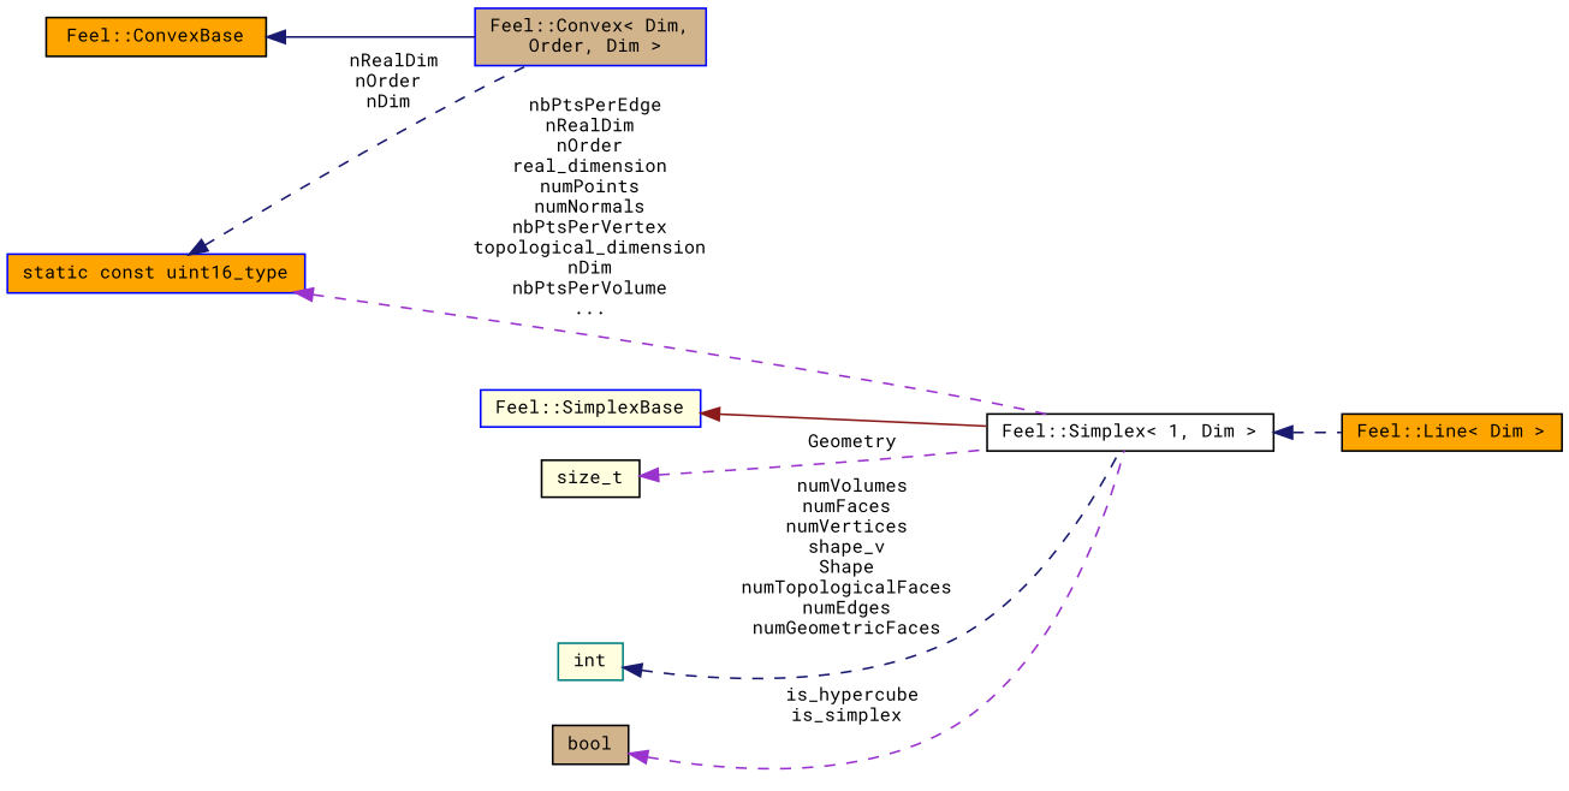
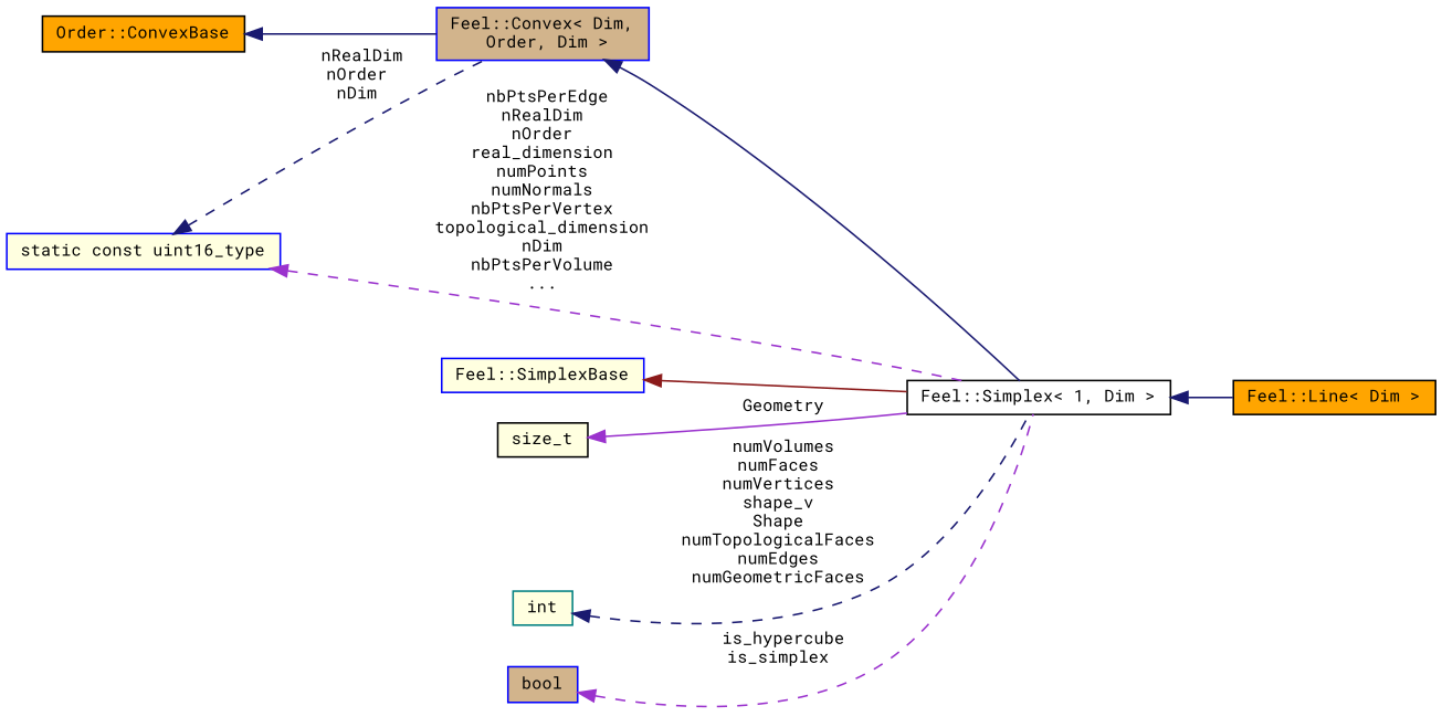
  digraph {
    fontname="Roboto Mono"
    rankdir=LR
    node [color=black fillcolor=orange fontname="Roboto Mono" fontsize=10 shape=record style=filled]
    edge [color=midnightblue dir=back fontname="Roboto Mono" fontsize=10 labelfontname=Helvetica labelfontsize=10 style=dashed]
    n1 [fontcolor=black height=0.2 label="Feel::Line\< Dim \>" width=0.4]
    n2 [fillcolor=white height=0.2 label="Feel::Simplex\< 1, Dim \>" width=0.4]
    n3 [color=blue fillcolor=tan height=0.2 label="Feel::Convex\< Dim,\l Order, Dim \>" width=0.4]
-   n4 [height=0.2 label="Feel::ConvexBase" width=0.4]
-   n5 [color=blue height=0.2 label="static const uint16_type" width=0.4]
+   n4 [height=0.2 label="Order::ConvexBase" width=0.4]
+   n5 [color=blue fillcolor=lightyellow height=0.2 label="static const uint16_type" width=0.4]
    n6 [color=blue fillcolor=lightyellow height=0.2 label="Feel::SimplexBase" width=0.4]
    n7 [fillcolor=lightyellow height=0.2 label=size_t width=0.4]
    n8 [color=teal fillcolor=lightyellow height=0.2 label=int width=0.4]
-   n9 [fillcolor=tan height=0.2 label=bool width=0.4]
-   n2 -> n1
+   n9 [color=blue fillcolor=tan height=0.2 label=bool width=0.4]
+   n2 -> n1 [style=solid]
+   n3 -> n2 [style=solid]
    n4 -> n3 [style=solid]
    n5 -> n2 [color=darkorchid3 label=" nbPtsPerEdge\nnRealDim\nnOrder\nreal_dimension\nnumPoints\nnumNormals\nnbPtsPerVertex\ntopological_dimension\nnDim\nnbPtsPerVolume\n..."]
    n5 -> n3 [label=" nRealDim\nnOrder\nnDim"]
    n6 -> n2 [color=firebrick4 style=solid]
-   n7 -> n2 [color=darkorchid3 label=" Geometry"]
+   n7 -> n2 [color=darkorchid3 label=" Geometry" style=solid]
    n8 -> n2 [label=" numVolumes\nnumFaces\nnumVertices\nshape_v\nShape\nnumTopologicalFaces\nnumEdges\nnumGeometricFaces"]
    n9 -> n2 [color=darkorchid3 label=" is_hypercube\nis_simplex"]
  }
